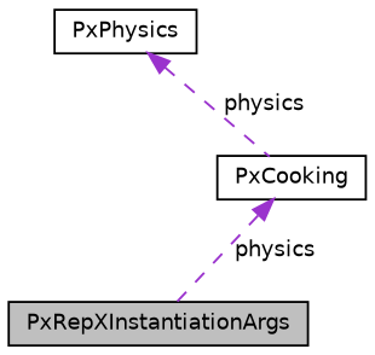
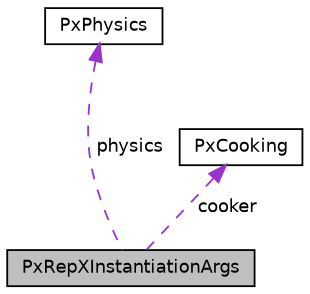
  digraph {
    node [color=black fillcolor=white fontname=Helvetica fontsize=10 shape=record style=filled]
    edge [color=darkorchid3 dir=back fontname=Helvetica fontsize=10 labelfontname=Helvetica labelfontsize=10 style=dashed]
    n1 [fillcolor=grey75 fontcolor=black height=0.2 label=PxRepXInstantiationArgs width=0.4]
    n2 [height=0.2 label=PxCooking width=0.4]
    n3 [height=0.2 label=PxPhysics width=0.4]
-   n2 -> n1 [label=" physics"]
-   n3 -> n2 [label=" physics"]
+   n2 -> n1 [label=" cooker"]
+   n3 -> n1 [label=" physics"]
  }
